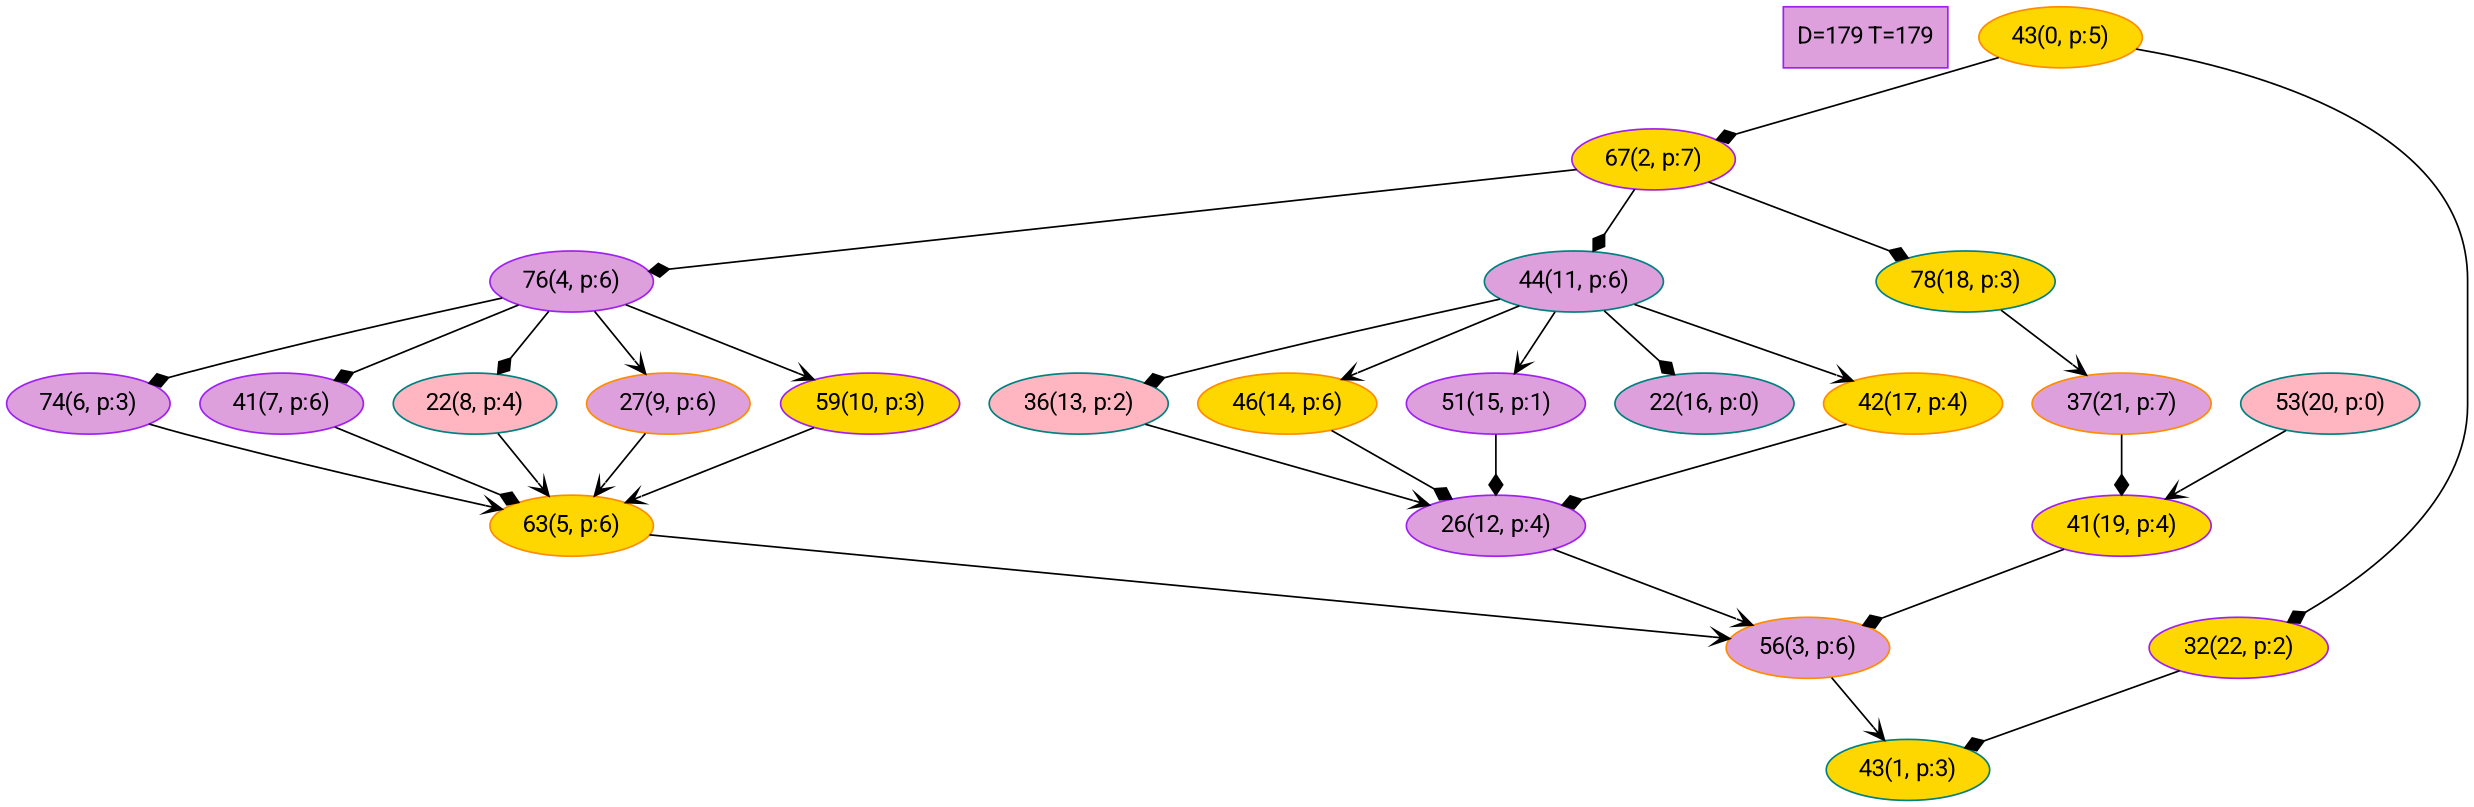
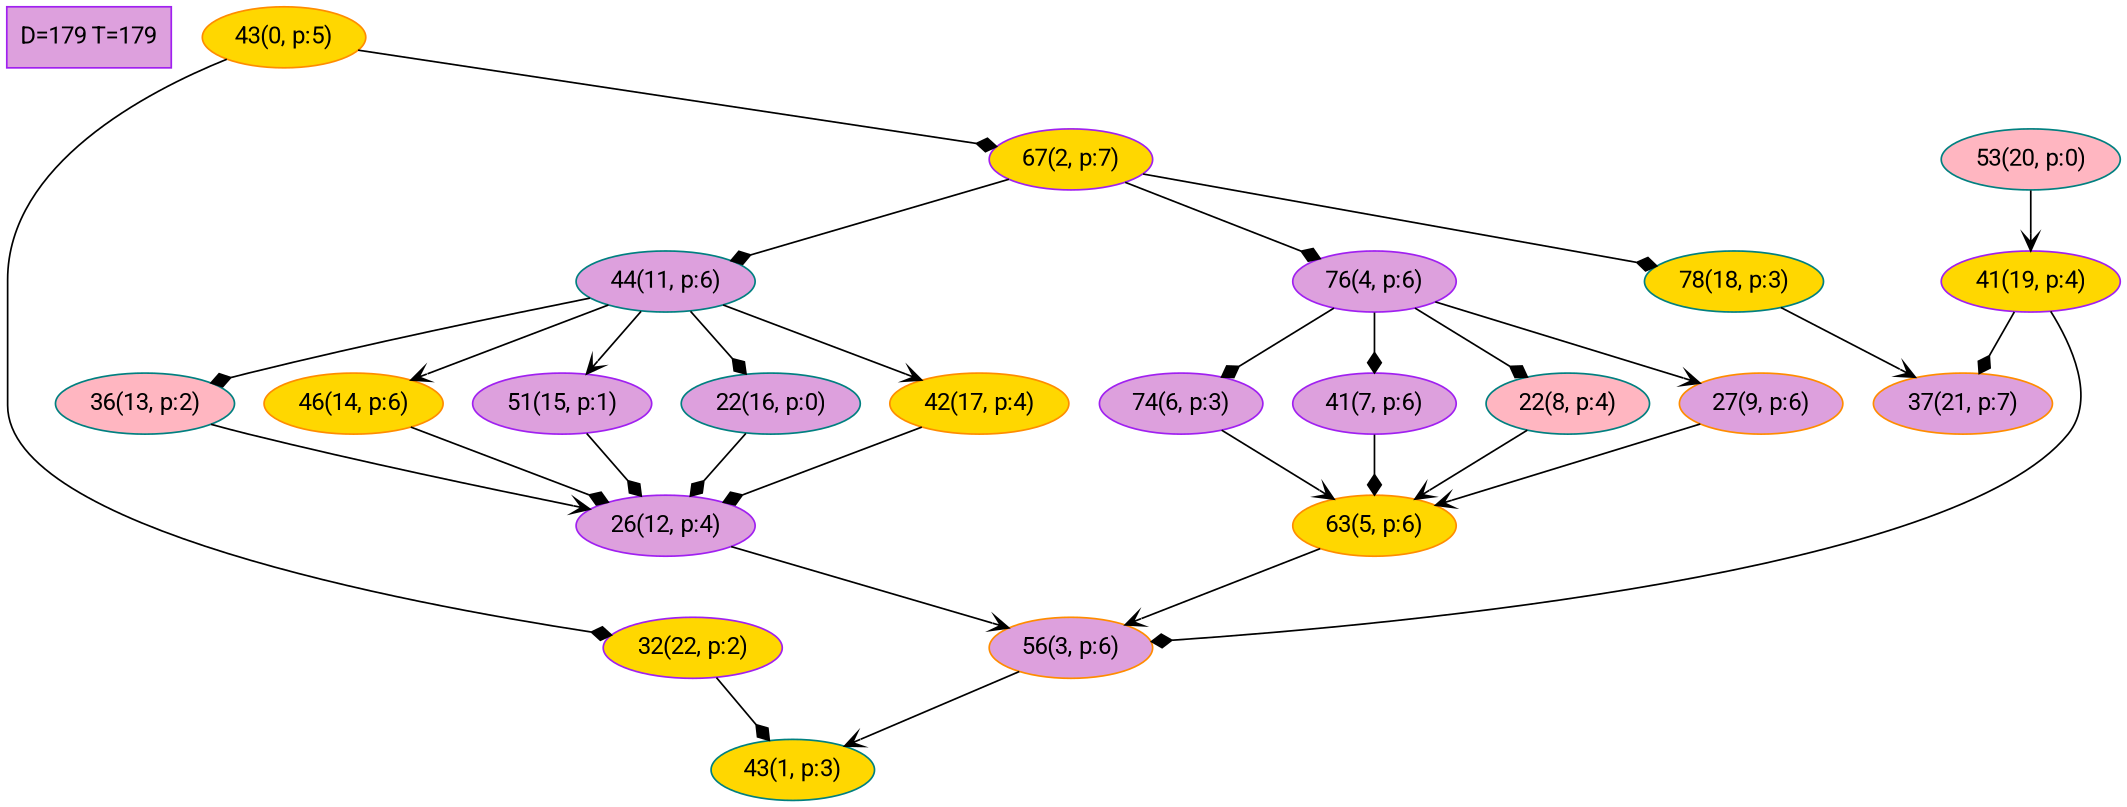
  digraph {
    fontname=Roboto
    node [color=purple fillcolor=plum fontname=Roboto style=filled]
    edge [arrowhead=diamond fontname=Roboto]
    n1 [label="D=179 T=179" shape=box]
    n2 [color=darkorange fillcolor=gold label="43(0, p:5)"]
    n3 [fillcolor=gold label="67(2, p:7)"]
    n4 [fillcolor=gold label="32(22, p:2)"]
    n5 [label="76(4, p:6)"]
    n6 [color=teal label="44(11, p:6)"]
    n7 [color=teal fillcolor=gold label="78(18, p:3)"]
    n8 [color=teal fillcolor=gold label="43(1, p:3)"]
    n9 [label="74(6, p:3)"]
    n10 [label="41(7, p:6)"]
    n11 [color=teal fillcolor=lightpink label="22(8, p:4)"]
    n12 [color=darkorange label="27(9, p:6)"]
-   n13 [fillcolor=gold label="59(10, p:3)"]
    n14 [color=teal fillcolor=lightpink label="36(13, p:2)"]
    n15 [color=darkorange fillcolor=gold label="46(14, p:6)"]
    n16 [label="51(15, p:1)"]
    n17 [color=teal label="22(16, p:0)"]
    n18 [color=darkorange fillcolor=gold label="42(17, p:4)"]
    n19 [color=darkorange label="37(21, p:7)"]
    n20 [color=darkorange label="56(3, p:6)"]
    n21 [color=darkorange fillcolor=gold label="63(5, p:6)"]
    n22 [label="26(12, p:4)"]
    n23 [color=teal fillcolor=lightpink label="53(20, p:0)"]
    n24 [fillcolor=gold label="41(19, p:4)"]
    n2 -> n3
    n2 -> n4
    n3 -> n5
    n3 -> n6
    n3 -> n7
    n4 -> n8
    n5 -> n9
    n5 -> n10
    n5 -> n11
    n5 -> n12 [arrowhead=vee]
-   n5 -> n13 [arrowhead=vee]
    n6 -> n14
    n6 -> n15 [arrowhead=vee]
    n6 -> n16 [arrowhead=vee]
    n6 -> n17
    n6 -> n18 [arrowhead=vee]
    n7 -> n19 [arrowhead=vee]
    n9 -> n21 [arrowhead=vee]
    n10 -> n21
    n11 -> n21 [arrowhead=vee]
    n12 -> n21 [arrowhead=vee]
-   n13 -> n21 [arrowhead=vee]
    n14 -> n22 [arrowhead=vee]
    n15 -> n22
    n16 -> n22
+   n17 -> n22
    n18 -> n22
-   n19 -> n24
+   n24 -> n19
    n20 -> n8 [arrowhead=vee]
    n21 -> n20 [arrowhead=vee]
    n22 -> n20 [arrowhead=vee]
    n23 -> n24 [arrowhead=vee]
    n24 -> n20
  }
